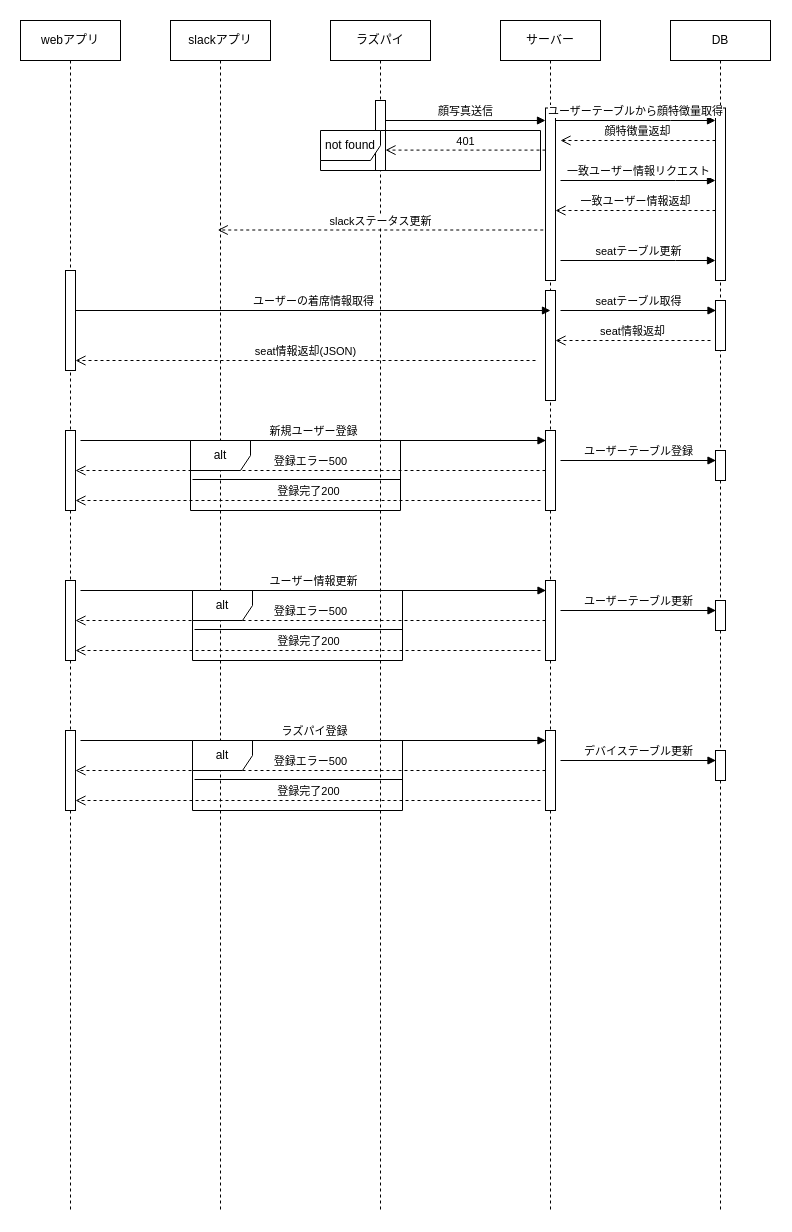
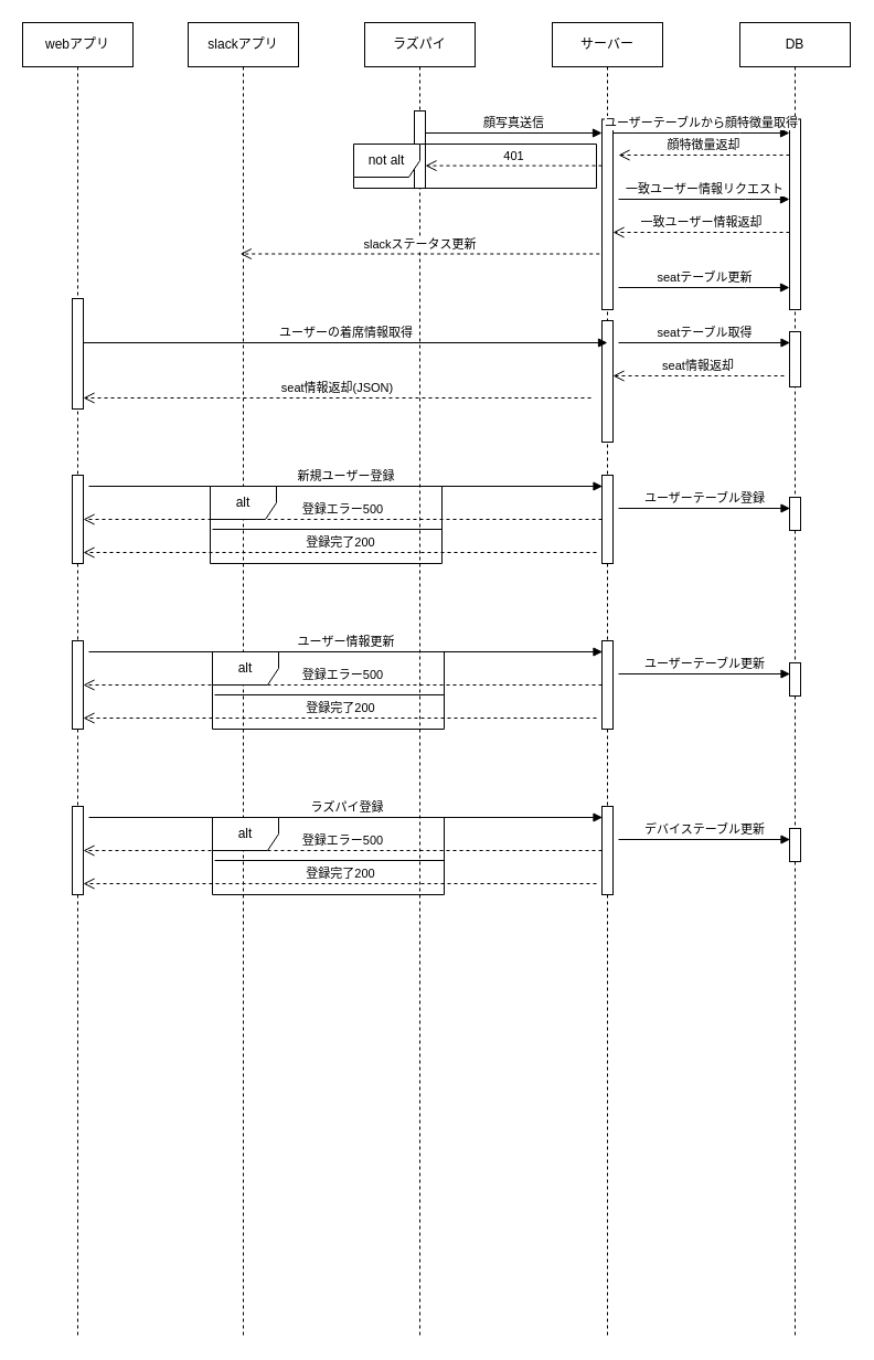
  <mxCell id="0" />
  <mxCell id="1" parent="0" />
  <mxCell id="2" value="ラズパイ" style="shape=umlLifeline;perimeter=lifelinePerimeter;whiteSpace=wrap;html=1;container=1;dropTarget=0;collapsible=0;recursiveResize=0;outlineConnect=0;portConstraint=eastwest;newEdgeStyle={&quot;curved&quot;:0,&quot;rounded&quot;:0};" parent="1" vertex="1"><mxGeometry x="330" y="20" width="100" height="1190" as="geometry" /></mxCell>
  <mxCell id="3" value="" style="html=1;points=[[0,0,0,0,5],[0,1,0,0,-5],[1,0,0,0,5],[1,1,0,0,-5]];perimeter=orthogonalPerimeter;outlineConnect=0;targetShapes=umlLifeline;portConstraint=eastwest;newEdgeStyle={&quot;curved&quot;:0,&quot;rounded&quot;:0};" parent="2" vertex="1"><mxGeometry x="45" y="80" width="10" height="70" as="geometry" /></mxCell>
  <mxCell id="4" value="サーバー" style="shape=umlLifeline;perimeter=lifelinePerimeter;whiteSpace=wrap;html=1;container=1;dropTarget=0;collapsible=0;recursiveResize=0;outlineConnect=0;portConstraint=eastwest;newEdgeStyle={&quot;curved&quot;:0,&quot;rounded&quot;:0};" parent="1" vertex="1"><mxGeometry x="500" y="20" width="100" height="1190" as="geometry" /></mxCell>
  <mxCell id="5" value="" style="html=1;points=[[0,0,0,0,5],[0,1,0,0,-5],[1,0,0,0,5],[1,1,0,0,-5]];perimeter=orthogonalPerimeter;outlineConnect=0;targetShapes=umlLifeline;portConstraint=eastwest;newEdgeStyle={&quot;curved&quot;:0,&quot;rounded&quot;:0};" parent="4" vertex="1"><mxGeometry x="45" y="87.5" width="10" height="172.5" as="geometry" /></mxCell>
  <mxCell id="6" value="" style="html=1;points=[[0,0,0,0,5],[0,1,0,0,-5],[1,0,0,0,5],[1,1,0,0,-5]];perimeter=orthogonalPerimeter;outlineConnect=0;targetShapes=umlLifeline;portConstraint=eastwest;newEdgeStyle={&quot;curved&quot;:0,&quot;rounded&quot;:0};" parent="4" vertex="1"><mxGeometry x="45" y="410" width="10" height="80" as="geometry" /></mxCell>
  <mxCell id="7" value="" style="html=1;points=[[0,0,0,0,5],[0,1,0,0,-5],[1,0,0,0,5],[1,1,0,0,-5]];perimeter=orthogonalPerimeter;outlineConnect=0;targetShapes=umlLifeline;portConstraint=eastwest;newEdgeStyle={&quot;curved&quot;:0,&quot;rounded&quot;:0};" parent="4" vertex="1"><mxGeometry x="45" y="560" width="10" height="80" as="geometry" /></mxCell>
  <mxCell id="8" value="" style="html=1;points=[[0,0,0,0,5],[0,1,0,0,-5],[1,0,0,0,5],[1,1,0,0,-5]];perimeter=orthogonalPerimeter;outlineConnect=0;targetShapes=umlLifeline;portConstraint=eastwest;newEdgeStyle={&quot;curved&quot;:0,&quot;rounded&quot;:0};" parent="4" vertex="1"><mxGeometry x="45" y="710" width="10" height="80" as="geometry" /></mxCell>
  <mxCell id="9" value="" style="html=1;points=[[0,0,0,0,5],[0,1,0,0,-5],[1,0,0,0,5],[1,1,0,0,-5]];perimeter=orthogonalPerimeter;outlineConnect=0;targetShapes=umlLifeline;portConstraint=eastwest;newEdgeStyle={&quot;curved&quot;:0,&quot;rounded&quot;:0};" parent="4" vertex="1"><mxGeometry x="45" y="270" width="10" height="110" as="geometry" /></mxCell>
  <mxCell id="10" value="DB" style="shape=umlLifeline;perimeter=lifelinePerimeter;whiteSpace=wrap;html=1;container=1;dropTarget=0;collapsible=0;recursiveResize=0;outlineConnect=0;portConstraint=eastwest;newEdgeStyle={&quot;curved&quot;:0,&quot;rounded&quot;:0};" parent="1" vertex="1"><mxGeometry x="670" y="20" width="100" height="1190" as="geometry" /></mxCell>
  <mxCell id="11" value="" style="html=1;points=[[0,0,0,0,5],[0,1,0,0,-5],[1,0,0,0,5],[1,1,0,0,-5]];perimeter=orthogonalPerimeter;outlineConnect=0;targetShapes=umlLifeline;portConstraint=eastwest;newEdgeStyle={&quot;curved&quot;:0,&quot;rounded&quot;:0};" parent="10" vertex="1"><mxGeometry x="45" y="87.5" width="10" height="172.5" as="geometry" /></mxCell>
  <mxCell id="12" value="" style="html=1;points=[[0,0,0,0,5],[0,1,0,0,-5],[1,0,0,0,5],[1,1,0,0,-5]];perimeter=orthogonalPerimeter;outlineConnect=0;targetShapes=umlLifeline;portConstraint=eastwest;newEdgeStyle={&quot;curved&quot;:0,&quot;rounded&quot;:0};" parent="10" vertex="1"><mxGeometry x="45" y="280" width="10" height="50" as="geometry" /></mxCell>
  <mxCell id="13" value="" style="html=1;points=[[0,0,0,0,5],[0,1,0,0,-5],[1,0,0,0,5],[1,1,0,0,-5]];perimeter=orthogonalPerimeter;outlineConnect=0;targetShapes=umlLifeline;portConstraint=eastwest;newEdgeStyle={&quot;curved&quot;:0,&quot;rounded&quot;:0};" parent="10" vertex="1"><mxGeometry x="45" y="430" width="10" height="30" as="geometry" /></mxCell>
  <mxCell id="14" value="" style="html=1;points=[[0,0,0,0,5],[0,1,0,0,-5],[1,0,0,0,5],[1,1,0,0,-5]];perimeter=orthogonalPerimeter;outlineConnect=0;targetShapes=umlLifeline;portConstraint=eastwest;newEdgeStyle={&quot;curved&quot;:0,&quot;rounded&quot;:0};" parent="10" vertex="1"><mxGeometry x="45" y="580" width="10" height="30" as="geometry" /></mxCell>
  <mxCell id="15" value="" style="html=1;points=[[0,0,0,0,5],[0,1,0,0,-5],[1,0,0,0,5],[1,1,0,0,-5]];perimeter=orthogonalPerimeter;outlineConnect=0;targetShapes=umlLifeline;portConstraint=eastwest;newEdgeStyle={&quot;curved&quot;:0,&quot;rounded&quot;:0};" parent="10" vertex="1"><mxGeometry x="45" y="730" width="10" height="30" as="geometry" /></mxCell>
  <mxCell id="16" value="デバイステーブル更新" style="html=1;verticalAlign=bottom;endArrow=block;curved=0;rounded=0;" parent="10" edge="1"><mxGeometry x="0.007" width="80" relative="1" as="geometry"><mxPoint x="-110" y="740" as="sourcePoint" /><mxPoint x="45.5" y="740" as="targetPoint" /><mxPoint as="offset" /></mxGeometry></mxCell>
  <mxCell id="17" value="顔写真送信" style="html=1;verticalAlign=bottom;endArrow=block;curved=0;rounded=0;" parent="1" edge="1"><mxGeometry x="0.003" width="80" relative="1" as="geometry"><mxPoint x="385" y="120" as="sourcePoint" /><mxPoint x="545" y="120" as="targetPoint" /><mxPoint as="offset" /></mxGeometry></mxCell>
  <mxCell id="18" value="401" style="html=1;verticalAlign=bottom;endArrow=open;dashed=1;endSize=8;curved=0;rounded=0;" parent="1" edge="1"><mxGeometry relative="1" as="geometry"><mxPoint x="545" y="149.6" as="sourcePoint" /><mxPoint x="385" y="149.6" as="targetPoint" /><mxPoint as="offset" /></mxGeometry></mxCell>
  <mxCell id="19" value="slackアプリ" style="shape=umlLifeline;perimeter=lifelinePerimeter;whiteSpace=wrap;html=1;container=1;dropTarget=0;collapsible=0;recursiveResize=0;outlineConnect=0;portConstraint=eastwest;newEdgeStyle={&quot;curved&quot;:0,&quot;rounded&quot;:0};" parent="1" vertex="1"><mxGeometry x="170" y="20" width="100" height="1190" as="geometry" /></mxCell>
  <mxCell id="20" value="ユーザーテーブルから顔特徴量取得" style="html=1;verticalAlign=bottom;endArrow=block;curved=0;rounded=0;" parent="1" source="5" target="11" edge="1"><mxGeometry x="0.006" width="80" relative="1" as="geometry"><mxPoint x="560" y="120" as="sourcePoint" /><mxPoint x="710" y="120" as="targetPoint" /><mxPoint as="offset" /><Array as="points"><mxPoint x="670" y="120" /></Array></mxGeometry></mxCell>
  <mxCell id="21" value="一致ユーザー情報返却" style="html=1;verticalAlign=bottom;endArrow=open;dashed=1;endSize=8;curved=0;rounded=0;" parent="1" edge="1"><mxGeometry relative="1" as="geometry"><mxPoint x="715" y="210" as="sourcePoint" /><mxPoint x="555" y="210" as="targetPoint" /><mxPoint as="offset" /></mxGeometry></mxCell>
  <mxCell id="22" value="seatテーブル更新" style="html=1;verticalAlign=bottom;endArrow=block;curved=0;rounded=0;" parent="1" edge="1"><mxGeometry x="0.006" width="80" relative="1" as="geometry"><mxPoint x="560" y="260" as="sourcePoint" /><mxPoint x="715" y="260" as="targetPoint" /><mxPoint as="offset" /><Array as="points"><mxPoint x="675" y="260" /></Array></mxGeometry></mxCell>
  <mxCell id="23" value="slackステータス更新" style="html=1;verticalAlign=bottom;endArrow=open;dashed=1;endSize=8;curved=0;rounded=0;" parent="1" edge="1"><mxGeometry relative="1" as="geometry"><mxPoint x="542.75" y="229.5" as="sourcePoint" /><mxPoint x="217.25" y="229.5" as="targetPoint" /></mxGeometry></mxCell>
  <mxCell id="24" value="顔特徴量返却" style="html=1;verticalAlign=bottom;endArrow=open;dashed=1;endSize=8;curved=0;rounded=0;" parent="1" edge="1"><mxGeometry relative="1" as="geometry"><mxPoint x="715" y="140" as="sourcePoint" /><mxPoint x="560" y="140" as="targetPoint" /><mxPoint as="offset" /></mxGeometry></mxCell>
  <mxCell id="25" value="一致ユーザー情報リクエスト" style="html=1;verticalAlign=bottom;endArrow=block;curved=0;rounded=0;" parent="1" target="11" edge="1"><mxGeometry x="0.006" width="80" relative="1" as="geometry"><mxPoint x="560" y="180" as="sourcePoint" /><mxPoint x="710" y="180" as="targetPoint" /><mxPoint as="offset" /><Array as="points"><mxPoint x="675" y="180" /></Array></mxGeometry></mxCell>
  <mxCell id="26" value="ユーザーの着席情報取得" style="html=1;verticalAlign=bottom;endArrow=block;curved=0;rounded=0;" parent="1" edge="1"><mxGeometry x="0.003" width="80" relative="1" as="geometry"><mxPoint x="74.5" y="310" as="sourcePoint" /><mxPoint x="550" y="310" as="targetPoint" /><mxPoint as="offset" /></mxGeometry></mxCell>
  <mxCell id="27" value="webアプリ" style="shape=umlLifeline;perimeter=lifelinePerimeter;whiteSpace=wrap;html=1;container=1;dropTarget=0;collapsible=0;recursiveResize=0;outlineConnect=0;portConstraint=eastwest;newEdgeStyle={&quot;curved&quot;:0,&quot;rounded&quot;:0};" parent="1" vertex="1"><mxGeometry y="20" width="100" height="1190" as="geometry" x="20" /></mxCell>
  <mxCell id="28" value="" style="html=1;points=[[0,0,0,0,5],[0,1,0,0,-5],[1,0,0,0,5],[1,1,0,0,-5]];perimeter=orthogonalPerimeter;outlineConnect=0;targetShapes=umlLifeline;portConstraint=eastwest;newEdgeStyle={&quot;curved&quot;:0,&quot;rounded&quot;:0};" parent="27" vertex="1"><mxGeometry x="45" y="250" width="10" height="100" as="geometry" /></mxCell>
  <mxCell id="29" value="" style="html=1;points=[[0,0,0,0,5],[0,1,0,0,-5],[1,0,0,0,5],[1,1,0,0,-5]];perimeter=orthogonalPerimeter;outlineConnect=0;targetShapes=umlLifeline;portConstraint=eastwest;newEdgeStyle={&quot;curved&quot;:0,&quot;rounded&quot;:0};" parent="27" vertex="1"><mxGeometry x="45" y="410" width="10" height="80" as="geometry" /></mxCell>
  <mxCell id="30" value="" style="html=1;points=[[0,0,0,0,5],[0,1,0,0,-5],[1,0,0,0,5],[1,1,0,0,-5]];perimeter=orthogonalPerimeter;outlineConnect=0;targetShapes=umlLifeline;portConstraint=eastwest;newEdgeStyle={&quot;curved&quot;:0,&quot;rounded&quot;:0};" parent="27" vertex="1"><mxGeometry x="45" y="560" width="10" height="80" as="geometry" /></mxCell>
  <mxCell id="31" value="ユーザー情報更新" style="html=1;verticalAlign=bottom;endArrow=block;curved=0;rounded=0;" parent="27" edge="1"><mxGeometry x="0.003" width="80" relative="1" as="geometry"><mxPoint x="60" y="570" as="sourcePoint" /><mxPoint x="525.5" y="570" as="targetPoint" /><mxPoint as="offset" /></mxGeometry></mxCell>
  <mxCell id="32" value="登録エラー500" style="html=1;verticalAlign=bottom;endArrow=open;dashed=1;endSize=8;curved=0;rounded=0;" parent="27" target="30" edge="1"><mxGeometry relative="1" as="geometry"><mxPoint x="525" y="600" as="sourcePoint" /><mxPoint x="65" y="600" as="targetPoint" /><mxPoint as="offset" /></mxGeometry></mxCell>
  <mxCell id="33" value="登録完了200" style="html=1;verticalAlign=bottom;endArrow=open;dashed=1;endSize=8;curved=0;rounded=0;" parent="27" target="30" edge="1"><mxGeometry x="-0.001" relative="1" as="geometry"><mxPoint x="520" y="630" as="sourcePoint" /><mxPoint x="60" y="630" as="targetPoint" /><mxPoint as="offset" /></mxGeometry></mxCell>
  <mxCell id="34" value="" style="html=1;points=[[0,0,0,0,5],[0,1,0,0,-5],[1,0,0,0,5],[1,1,0,0,-5]];perimeter=orthogonalPerimeter;outlineConnect=0;targetShapes=umlLifeline;portConstraint=eastwest;newEdgeStyle={&quot;curved&quot;:0,&quot;rounded&quot;:0};" parent="27" vertex="1"><mxGeometry x="45" y="710" width="10" height="80" as="geometry" /></mxCell>
  <mxCell id="35" value="ラズパイ登録" style="html=1;verticalAlign=bottom;endArrow=block;curved=0;rounded=0;" parent="27" edge="1"><mxGeometry x="0.004" width="80" relative="1" as="geometry"><mxPoint x="60" y="720" as="sourcePoint" /><mxPoint x="525.5" y="720" as="targetPoint" /><mxPoint as="offset" /></mxGeometry></mxCell>
  <mxCell id="36" value="登録エラー500" style="html=1;verticalAlign=bottom;endArrow=open;dashed=1;endSize=8;curved=0;rounded=0;" parent="27" target="34" edge="1"><mxGeometry relative="1" as="geometry"><mxPoint x="525" y="750" as="sourcePoint" /><mxPoint x="65" y="750" as="targetPoint" /><mxPoint as="offset" /></mxGeometry></mxCell>
  <mxCell id="37" value="登録完了200" style="html=1;verticalAlign=bottom;endArrow=open;dashed=1;endSize=8;curved=0;rounded=0;" parent="27" target="34" edge="1"><mxGeometry x="-0.001" relative="1" as="geometry"><mxPoint x="520" y="780" as="sourcePoint" /><mxPoint x="60" y="780" as="targetPoint" /><mxPoint as="offset" /></mxGeometry></mxCell>
  <mxCell id="38" value="seatテーブル取得" style="html=1;verticalAlign=bottom;endArrow=block;curved=0;rounded=0;" parent="1" edge="1"><mxGeometry x="0.003" width="80" relative="1" as="geometry"><mxPoint x="560" y="310" as="sourcePoint" /><mxPoint x="715.5" y="310" as="targetPoint" /><mxPoint as="offset" /></mxGeometry></mxCell>
  <mxCell id="39" value="seat情報返却" style="html=1;verticalAlign=bottom;endArrow=open;dashed=1;endSize=8;curved=0;rounded=0;" parent="1" edge="1"><mxGeometry relative="1" as="geometry"><mxPoint x="710" y="340" as="sourcePoint" /><mxPoint x="555" y="340" as="targetPoint" /><mxPoint as="offset" /></mxGeometry></mxCell>
  <mxCell id="40" value="seat情報返却(JSON)" style="html=1;verticalAlign=bottom;endArrow=open;dashed=1;endSize=8;curved=0;rounded=0;" parent="1" target="28" edge="1"><mxGeometry relative="1" as="geometry"><mxPoint x="535" y="360" as="sourcePoint" /><mxPoint x="90" y="360" as="targetPoint" /><mxPoint as="offset" /></mxGeometry></mxCell>
  <mxCell id="41" value="新規ユーザー登録" style="html=1;verticalAlign=bottom;endArrow=block;curved=0;rounded=0;" parent="1" edge="1"><mxGeometry x="0.003" width="80" relative="1" as="geometry"><mxPoint x="80" y="440" as="sourcePoint" /><mxPoint x="545.5" y="440" as="targetPoint" /><mxPoint as="offset" /></mxGeometry></mxCell>
  <mxCell id="42" value="ユーザーテーブル登録" style="html=1;verticalAlign=bottom;endArrow=block;curved=0;rounded=0;" parent="1" edge="1"><mxGeometry x="0.007" width="80" relative="1" as="geometry"><mxPoint x="560" y="460" as="sourcePoint" /><mxPoint x="715.5" y="460" as="targetPoint" /><mxPoint as="offset" /></mxGeometry></mxCell>
  <mxCell id="43" value="登録エラー500" style="html=1;verticalAlign=bottom;endArrow=open;dashed=1;endSize=8;curved=0;rounded=0;" parent="1" target="29" edge="1"><mxGeometry x="0.001" relative="1" as="geometry"><mxPoint x="545" y="470" as="sourcePoint" /><mxPoint x="85" y="470" as="targetPoint" /><mxPoint as="offset" /></mxGeometry></mxCell>
  <mxCell id="44" value="登録完了200" style="html=1;verticalAlign=bottom;endArrow=open;dashed=1;endSize=8;curved=0;rounded=0;" parent="1" target="29" edge="1"><mxGeometry x="-0.001" relative="1" as="geometry"><mxPoint x="540" y="500" as="sourcePoint" /><mxPoint x="80" y="500" as="targetPoint" /><mxPoint as="offset" /></mxGeometry></mxCell>
  <mxCell id="45" value="ユーザーテーブル更新" style="html=1;verticalAlign=bottom;endArrow=block;curved=0;rounded=0;" parent="1" edge="1"><mxGeometry x="0.007" width="80" relative="1" as="geometry"><mxPoint x="560" y="610" as="sourcePoint" /><mxPoint x="715.5" y="610" as="targetPoint" /><mxPoint as="offset" /></mxGeometry></mxCell>
- <mxCell id="46" value="not found" style="shape=umlFrame;whiteSpace=wrap;html=1;pointerEvents=0;" parent="1" vertex="1"><mxGeometry x="320" y="130" width="220" height="40" as="geometry" /></mxCell>
+ <mxCell id="46" value="not alt" style="shape=umlFrame;whiteSpace=wrap;html=1;pointerEvents=0;" parent="1" vertex="1"><mxGeometry x="320" y="130" width="220" height="40" as="geometry" /></mxCell>
  <mxCell id="47" value="alt" style="shape=umlFrame;whiteSpace=wrap;html=1;pointerEvents=0;" parent="1" vertex="1"><mxGeometry x="190" y="440" width="210" height="70" as="geometry" /></mxCell>
  <mxCell id="48" value="" style="line;strokeWidth=1;fillColor=none;align=left;verticalAlign=middle;spacingTop=-1;spacingLeft=3;spacingRight=3;rotatable=0;labelPosition=right;points=[];portConstraint=eastwest;strokeColor=inherit;" parent="1" vertex="1"><mxGeometry x="192" y="475" width="208" height="8" as="geometry" /></mxCell>
  <mxCell id="49" value="alt" style="shape=umlFrame;whiteSpace=wrap;html=1;pointerEvents=0;" parent="1" vertex="1"><mxGeometry x="192" y="590" width="210" height="70" as="geometry" /></mxCell>
  <mxCell id="50" value="" style="line;strokeWidth=1;fillColor=none;align=left;verticalAlign=middle;spacingTop=-1;spacingLeft=3;spacingRight=3;rotatable=0;labelPosition=right;points=[];portConstraint=eastwest;strokeColor=inherit;" parent="1" vertex="1"><mxGeometry x="194" y="625" width="208" height="8" as="geometry" /></mxCell>
  <mxCell id="51" value="alt" style="shape=umlFrame;whiteSpace=wrap;html=1;pointerEvents=0;" parent="1" vertex="1"><mxGeometry x="192" y="740" width="210" height="70" as="geometry" /></mxCell>
  <mxCell id="52" value="" style="line;strokeWidth=1;fillColor=none;align=left;verticalAlign=middle;spacingTop=-1;spacingLeft=3;spacingRight=3;rotatable=0;labelPosition=right;points=[];portConstraint=eastwest;strokeColor=inherit;" parent="1" vertex="1"><mxGeometry x="194" y="775" width="208" height="8" as="geometry" /></mxCell>
